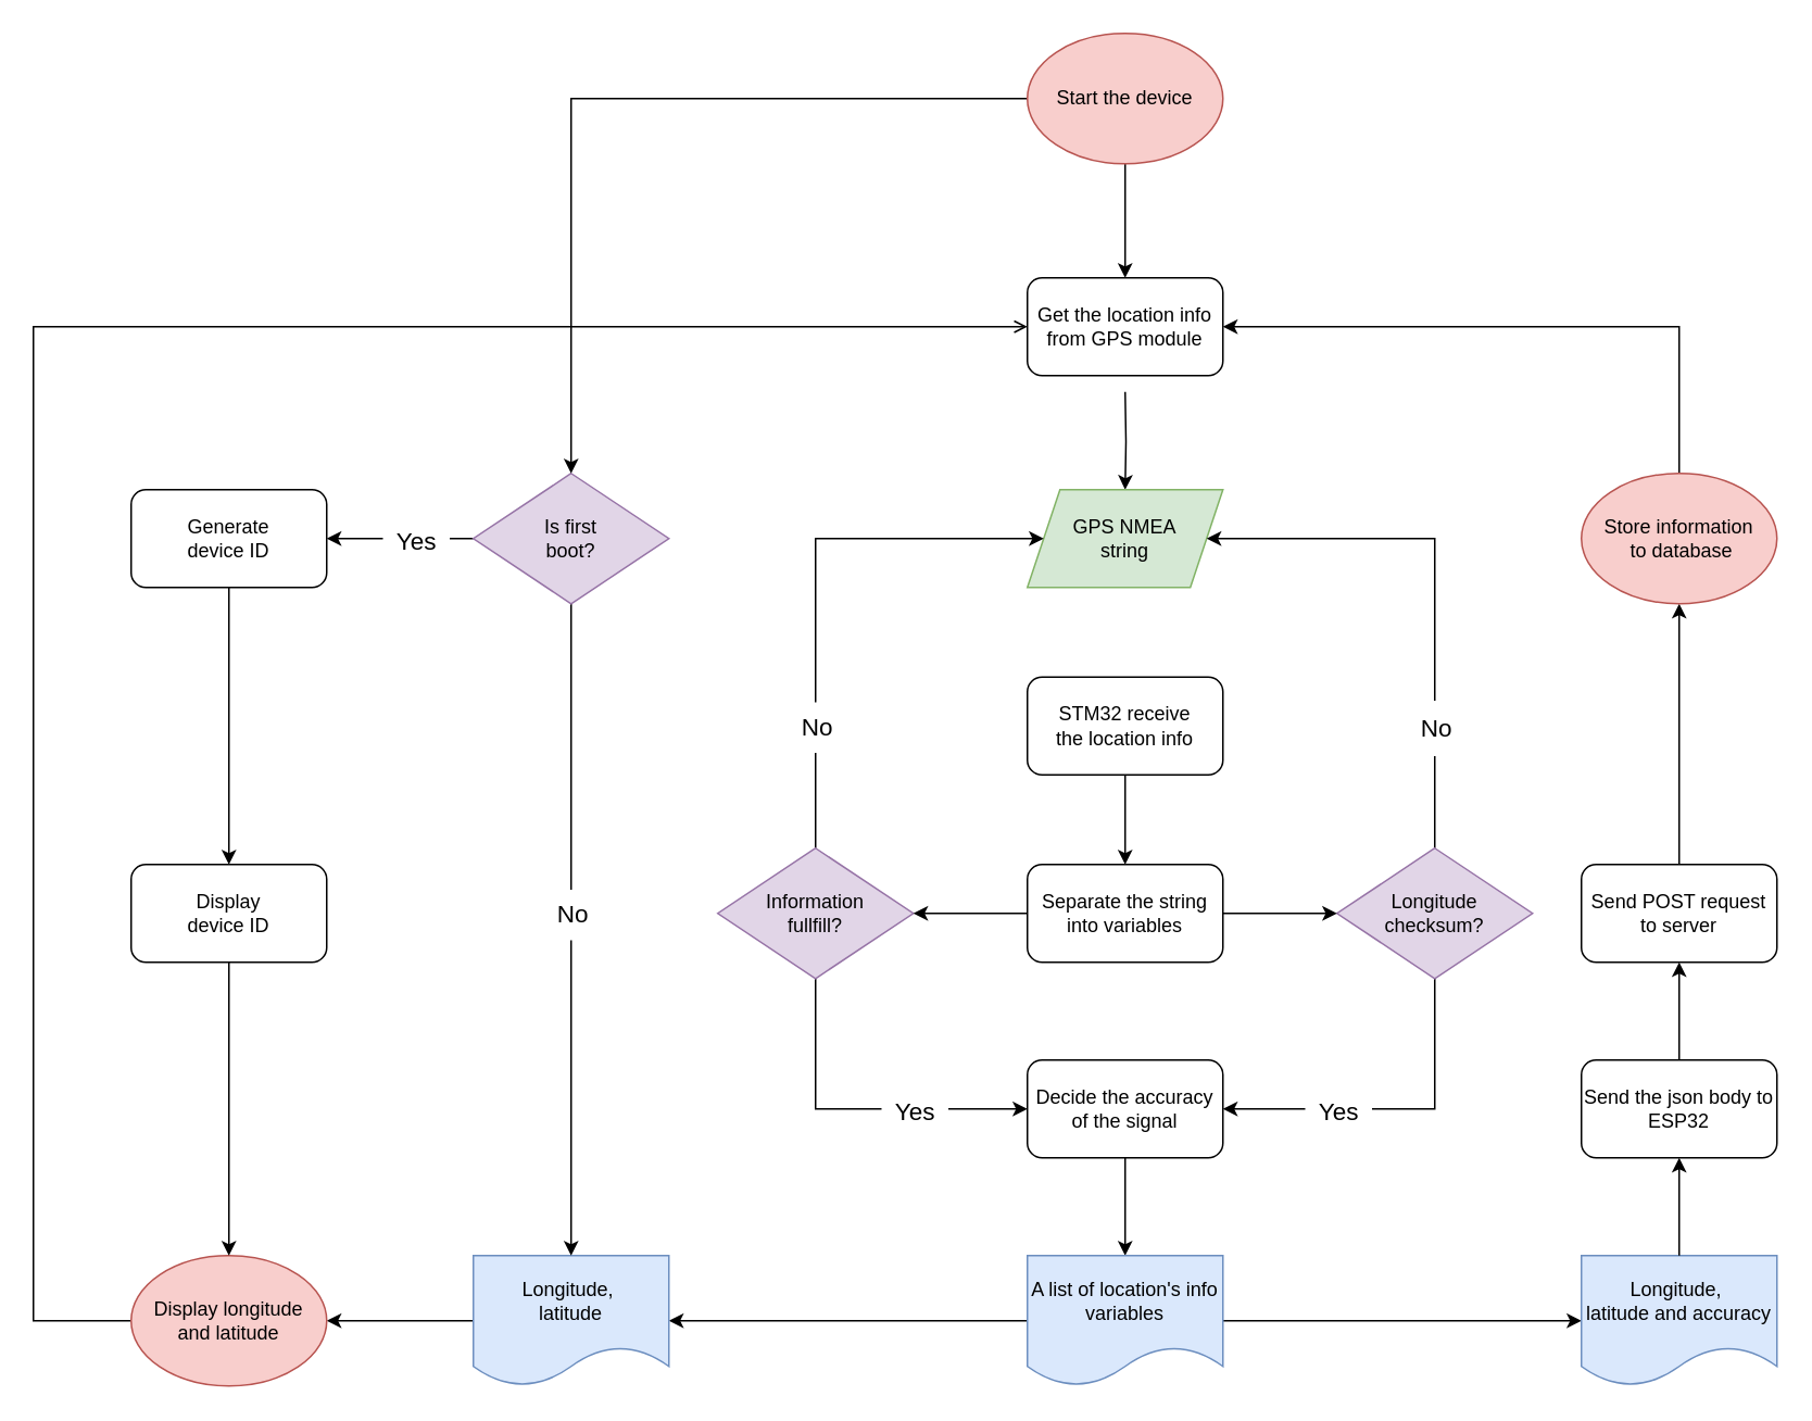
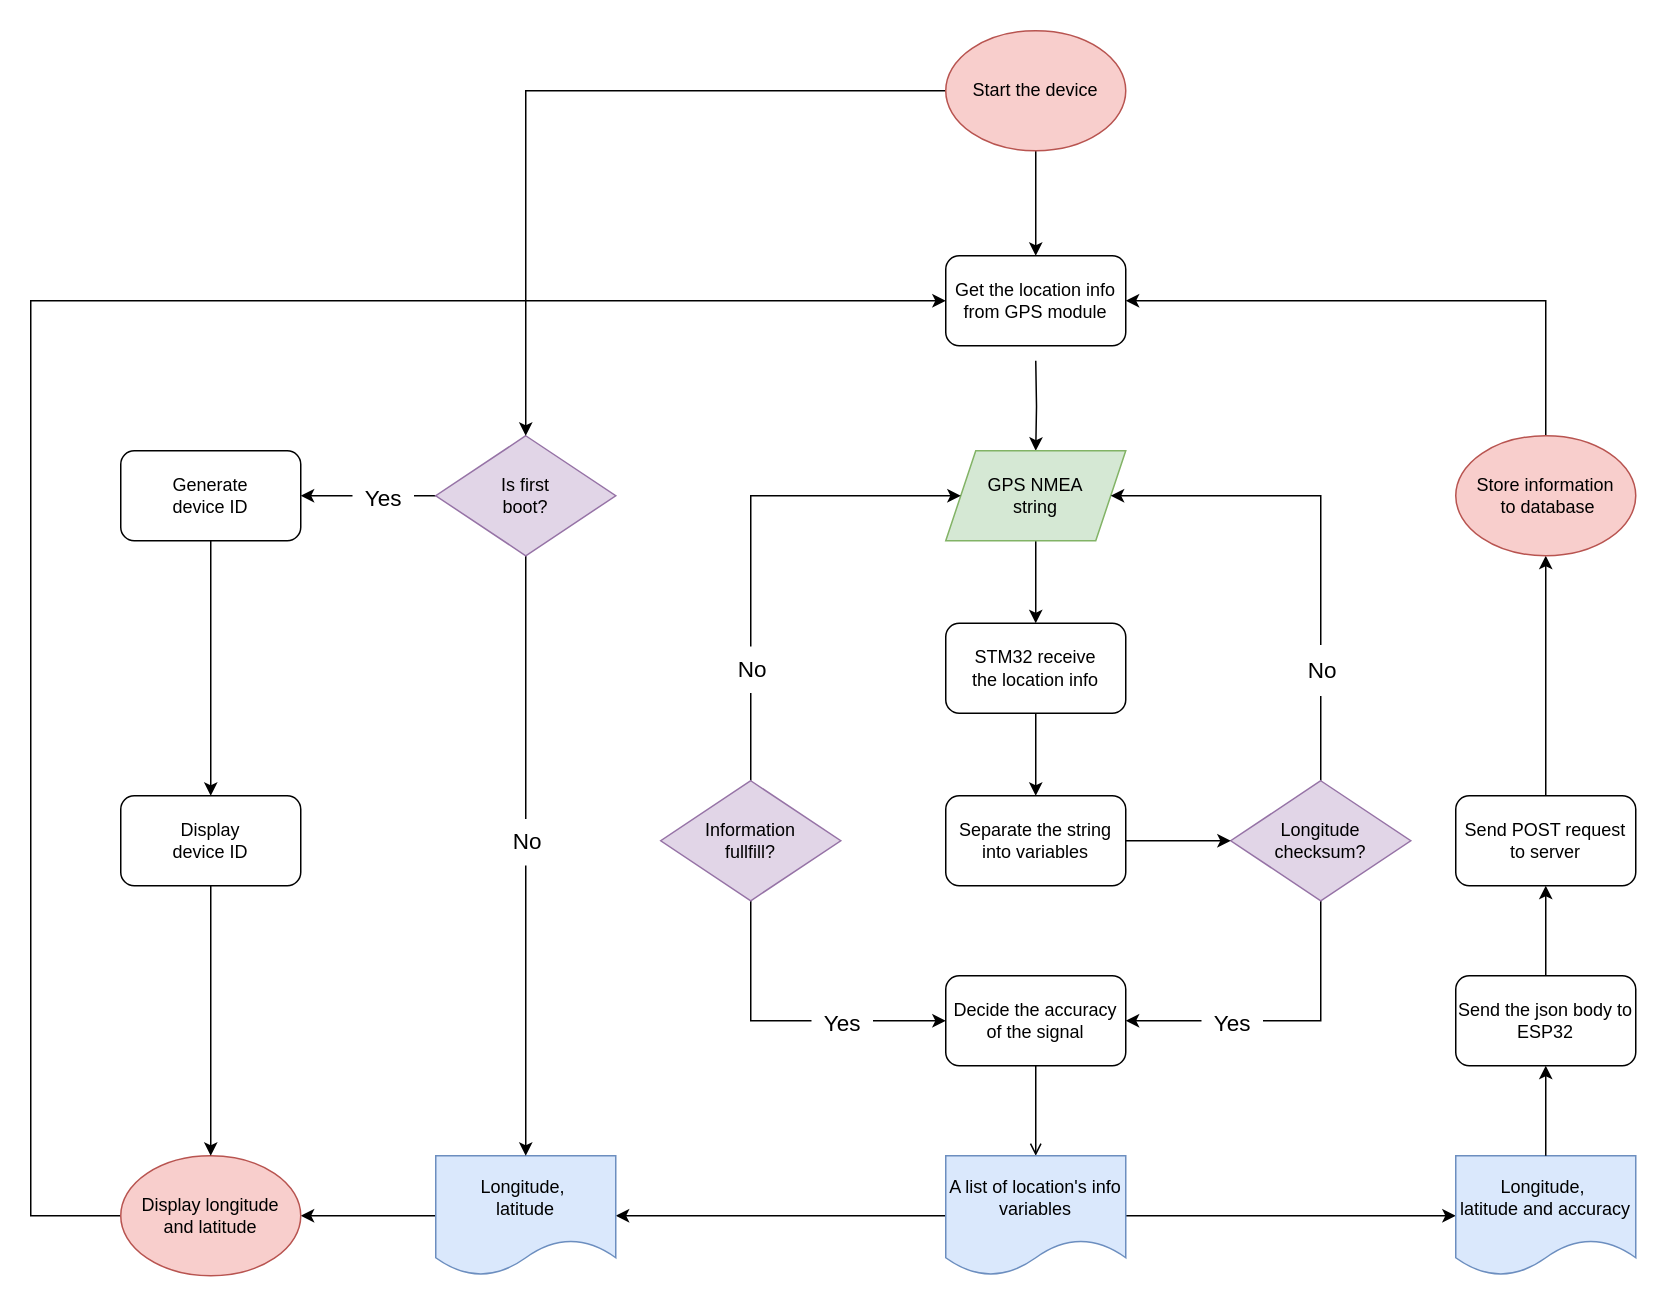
  <mxCell id="0" />
  <mxCell id="1" parent="0" />
  <mxCell id="2" value="" style="edgeStyle=orthogonalEdgeStyle;rounded=0;orthogonalLoop=1;jettySize=auto;html=1;" parent="1" target="6" edge="1"><mxGeometry relative="1" as="geometry"><mxPoint x="690" y="240" as="sourcePoint" /></mxGeometry></mxCell>
  <mxCell id="3" style="edgeStyle=orthogonalEdgeStyle;rounded=0;orthogonalLoop=1;jettySize=auto;html=1;entryX=1;entryY=0.5;entryDx=0;entryDy=0;" parent="1" source="33" target="30" edge="1"><mxGeometry relative="1" as="geometry"><Array as="points"><mxPoint x="210" y="330" /><mxPoint x="210" y="330" /></Array></mxGeometry></mxCell>
  <mxCell id="4" value="&lt;p style=&quot;line-height: 80%;&quot;&gt;&lt;/p&gt;&lt;font style=&quot;font-size: 15px;&quot;&gt;&amp;nbsp; Yes&amp;nbsp;&amp;nbsp; &lt;br&gt;&lt;/font&gt;&lt;p&gt;&lt;/p&gt;" style="edgeLabel;html=1;align=center;verticalAlign=middle;resizable=0;points=[];" parent="3" vertex="1" connectable="0"><mxGeometry x="-0.25" y="2" relative="1" as="geometry"><mxPoint x="-2" y="-2" as="offset" /></mxGeometry></mxCell>
+ <mxCell id="5" value="" style="edgeStyle=orthogonalEdgeStyle;rounded=0;orthogonalLoop=1;jettySize=auto;html=1;" parent="1" source="6" target="18" edge="1"><mxGeometry relative="1" as="geometry" /></mxCell>
  <mxCell id="6" value="&lt;div&gt;GPS NMEA&lt;/div&gt;&lt;div&gt;string&lt;br&gt;&lt;/div&gt;" style="shape=parallelogram;perimeter=parallelogramPerimeter;whiteSpace=wrap;html=1;fixedSize=1;fillColor=#d5e8d4;strokeColor=#82b366;" parent="1" vertex="1"><mxGeometry x="630" y="300" width="120" height="60" as="geometry" /></mxCell>
  <mxCell id="7" style="edgeStyle=orthogonalEdgeStyle;rounded=0;orthogonalLoop=1;jettySize=auto;html=1;entryX=1;entryY=0.5;entryDx=0;entryDy=0;" parent="1" source="11" target="6" edge="1"><mxGeometry relative="1" as="geometry"><Array as="points"><mxPoint x="880" y="330" /></Array></mxGeometry></mxCell>
  <mxCell id="8" value="&lt;p style=&quot;line-height: 80%;&quot;&gt;&lt;/p&gt;&lt;div style=&quot;font-size: 15px; line-height: 80%;&quot;&gt;No&lt;/div&gt;&lt;p&gt;&lt;/p&gt;" style="edgeLabel;html=1;align=center;verticalAlign=middle;resizable=0;points=[];" parent="7" vertex="1" connectable="0"><mxGeometry x="-0.688" y="-2" relative="1" as="geometry"><mxPoint x="-2" y="-24" as="offset" /></mxGeometry></mxCell>
  <mxCell id="9" style="edgeStyle=orthogonalEdgeStyle;rounded=0;orthogonalLoop=1;jettySize=auto;html=1;entryX=1;entryY=0.5;entryDx=0;entryDy=0;" parent="1" source="11" target="23" edge="1"><mxGeometry relative="1" as="geometry"><Array as="points"><mxPoint x="880" y="680" /></Array></mxGeometry></mxCell>
  <mxCell id="10" value="&lt;font style=&quot;font-size: 15px;&quot;&gt;&amp;nbsp; Yes&amp;nbsp;&amp;nbsp; &lt;br&gt;&lt;/font&gt;" style="edgeLabel;html=1;align=center;verticalAlign=middle;resizable=0;points=[];" parent="9" vertex="1" connectable="0"><mxGeometry x="0.424" relative="1" as="geometry"><mxPoint x="10" as="offset" /></mxGeometry></mxCell>
  <mxCell id="11" value="&lt;div&gt;Longitude&lt;/div&gt;&lt;div&gt;checksum?&lt;br&gt;&lt;/div&gt;" style="rhombus;whiteSpace=wrap;html=1;fillColor=#e1d5e7;strokeColor=#9673a6;" parent="1" vertex="1"><mxGeometry x="820" y="520" width="120" height="80" as="geometry" /></mxCell>
  <mxCell id="12" style="edgeStyle=orthogonalEdgeStyle;rounded=0;orthogonalLoop=1;jettySize=auto;html=1;entryX=0;entryY=0.5;entryDx=0;entryDy=0;" parent="1" source="16" target="6" edge="1"><mxGeometry relative="1" as="geometry"><Array as="points"><mxPoint x="500" y="330" /></Array></mxGeometry></mxCell>
  <mxCell id="13" value="&lt;p style=&quot;line-height: 80%;&quot;&gt;&lt;font style=&quot;font-size: 15px;&quot;&gt;No&lt;/font&gt;&lt;/p&gt;" style="edgeLabel;html=1;align=center;verticalAlign=middle;resizable=0;points=[];" parent="12" vertex="1" connectable="0"><mxGeometry x="-0.634" relative="1" as="geometry"><mxPoint y="-15" as="offset" /></mxGeometry></mxCell>
  <mxCell id="14" style="edgeStyle=orthogonalEdgeStyle;rounded=0;orthogonalLoop=1;jettySize=auto;html=1;entryX=0;entryY=0.5;entryDx=0;entryDy=0;" parent="1" source="16" target="23" edge="1"><mxGeometry relative="1" as="geometry"><Array as="points"><mxPoint x="500" y="680" /></Array></mxGeometry></mxCell>
  <mxCell id="15" value="&lt;font style=&quot;font-size: 15px;&quot;&gt;&amp;nbsp; Yes&amp;nbsp;&amp;nbsp; &lt;br&gt;&lt;/font&gt;" style="edgeLabel;html=1;align=center;verticalAlign=middle;resizable=0;points=[];" parent="14" vertex="1" connectable="0"><mxGeometry x="0.229" y="-1" relative="1" as="geometry"><mxPoint x="11" y="-1" as="offset" /></mxGeometry></mxCell>
  <mxCell id="16" value="&lt;div&gt;Information&lt;/div&gt;&lt;div&gt;fullfill?&lt;br&gt;&lt;/div&gt;" style="rhombus;whiteSpace=wrap;html=1;fillColor=#e1d5e7;strokeColor=#9673a6;" parent="1" vertex="1"><mxGeometry x="440" y="520" width="120" height="80" as="geometry" /></mxCell>
  <mxCell id="17" value="" style="edgeStyle=orthogonalEdgeStyle;rounded=0;orthogonalLoop=1;jettySize=auto;html=1;" parent="1" source="18" target="21" edge="1"><mxGeometry relative="1" as="geometry" /></mxCell>
  <mxCell id="18" value="&lt;div&gt;STM32 receive&lt;/div&gt;&lt;div&gt;the location info&lt;br&gt;&lt;/div&gt;" style="rounded=1;whiteSpace=wrap;html=1;" parent="1" vertex="1"><mxGeometry x="630" y="415" width="120" height="60" as="geometry" /></mxCell>
- <mxCell id="19" value="" style="edgeStyle=orthogonalEdgeStyle;rounded=0;orthogonalLoop=1;jettySize=auto;html=1;" parent="1" source="21" target="16" edge="1"><mxGeometry relative="1" as="geometry" /></mxCell>
  <mxCell id="20" value="" style="edgeStyle=orthogonalEdgeStyle;rounded=0;orthogonalLoop=1;jettySize=auto;html=1;" parent="1" source="21" target="11" edge="1"><mxGeometry relative="1" as="geometry" /></mxCell>
  <mxCell id="21" value="Separate the string into variables" style="rounded=1;whiteSpace=wrap;html=1;" parent="1" vertex="1"><mxGeometry x="630" y="530" width="120" height="60" as="geometry" /></mxCell>
- <mxCell id="22" value="" style="edgeStyle=orthogonalEdgeStyle;rounded=0;orthogonalLoop=1;jettySize=auto;html=1;" parent="1" source="23" target="26" edge="1"><mxGeometry relative="1" as="geometry" /></mxCell>
+ <mxCell id="22" value="" style="edgeStyle=orthogonalEdgeStyle;rounded=0;orthogonalLoop=1;jettySize=auto;html=1;endArrow=open;" parent="1" source="23" target="26" edge="1"><mxGeometry relative="1" as="geometry" /></mxCell>
  <mxCell id="23" value="Decide the accuracy of the signal" style="rounded=1;whiteSpace=wrap;html=1;" parent="1" vertex="1"><mxGeometry x="630" y="650" width="120" height="60" as="geometry" /></mxCell>
  <mxCell id="24" style="edgeStyle=orthogonalEdgeStyle;rounded=0;orthogonalLoop=1;jettySize=auto;html=1;entryX=1;entryY=0.5;entryDx=0;entryDy=0;" parent="1" source="26" target="28" edge="1"><mxGeometry relative="1" as="geometry" /></mxCell>
  <mxCell id="25" style="edgeStyle=orthogonalEdgeStyle;rounded=0;orthogonalLoop=1;jettySize=auto;html=1;entryX=0;entryY=0.5;entryDx=0;entryDy=0;" parent="1" source="26" target="39" edge="1"><mxGeometry relative="1" as="geometry" /></mxCell>
  <mxCell id="26" value="A list of location's info variables" style="shape=document;whiteSpace=wrap;html=1;boundedLbl=1;fillColor=#dae8fc;strokeColor=#6c8ebf;" parent="1" vertex="1"><mxGeometry x="630" y="770" width="120" height="80" as="geometry" /></mxCell>
  <mxCell id="27" style="edgeStyle=orthogonalEdgeStyle;rounded=0;orthogonalLoop=1;jettySize=auto;html=1;entryX=1;entryY=0.5;entryDx=0;entryDy=0;" parent="1" source="28" target="35" edge="1"><mxGeometry relative="1" as="geometry" /></mxCell>
  <mxCell id="28" value="&lt;div&gt;Longitude,&amp;nbsp;&lt;/div&gt;&lt;div&gt;latitude&lt;/div&gt;" style="shape=document;whiteSpace=wrap;html=1;boundedLbl=1;fillColor=#dae8fc;strokeColor=#6c8ebf;" parent="1" vertex="1"><mxGeometry x="290" y="770" width="120" height="80" as="geometry" /></mxCell>
  <mxCell id="29" style="edgeStyle=orthogonalEdgeStyle;rounded=0;orthogonalLoop=1;jettySize=auto;html=1;entryX=0.5;entryY=0;entryDx=0;entryDy=0;" parent="1" source="30" target="37" edge="1"><mxGeometry relative="1" as="geometry" /></mxCell>
  <mxCell id="30" value="&lt;div&gt;Generate&lt;/div&gt;&lt;div&gt;device ID&lt;br&gt;&lt;/div&gt;" style="rounded=1;whiteSpace=wrap;html=1;" parent="1" vertex="1"><mxGeometry x="80" y="300" width="120" height="60" as="geometry" /></mxCell>
  <mxCell id="31" style="edgeStyle=orthogonalEdgeStyle;rounded=0;orthogonalLoop=1;jettySize=auto;html=1;entryX=0.5;entryY=0;entryDx=0;entryDy=0;" parent="1" source="33" target="28" edge="1"><mxGeometry relative="1" as="geometry" /></mxCell>
  <mxCell id="32" value="&lt;p style=&quot;line-height: 80%;&quot;&gt;&lt;font style=&quot;font-size: 15px;&quot;&gt;No&lt;/font&gt;&lt;/p&gt;" style="edgeLabel;html=1;align=center;verticalAlign=middle;resizable=0;points=[];" parent="31" vertex="1" connectable="0"><mxGeometry x="-0.06" y="1" relative="1" as="geometry"><mxPoint x="-1" y="2" as="offset" /></mxGeometry></mxCell>
  <mxCell id="33" value="&lt;div&gt;Is first&lt;/div&gt;&lt;div&gt;boot?&lt;br&gt;&lt;/div&gt;" style="rhombus;whiteSpace=wrap;html=1;fillColor=#e1d5e7;strokeColor=#9673a6;" parent="1" vertex="1"><mxGeometry x="290" y="290" width="120" height="80" as="geometry" /></mxCell>
- <mxCell id="34" style="edgeStyle=orthogonalEdgeStyle;rounded=0;orthogonalLoop=1;jettySize=auto;html=1;entryX=0;entryY=0.5;entryDx=0;entryDy=0;endArrow=open;" parent="1" source="35" target="47" edge="1"><mxGeometry relative="1" as="geometry"><Array as="points"><mxPoint x="20" y="810" /><mxPoint x="20" y="200" /></Array></mxGeometry></mxCell>
+ <mxCell id="34" style="edgeStyle=orthogonalEdgeStyle;rounded=0;orthogonalLoop=1;jettySize=auto;html=1;entryX=0;entryY=0.5;entryDx=0;entryDy=0;" parent="1" source="35" target="47" edge="1"><mxGeometry relative="1" as="geometry"><Array as="points"><mxPoint x="20" y="810" /><mxPoint x="20" y="200" /></Array></mxGeometry></mxCell>
  <mxCell id="35" value="&lt;div&gt;Display longitude&lt;/div&gt;&lt;div&gt;and latitude&lt;br&gt;&lt;/div&gt;" style="ellipse;whiteSpace=wrap;html=1;fillColor=#f8cecc;strokeColor=#b85450;" parent="1" vertex="1"><mxGeometry x="80" y="770" width="120" height="80" as="geometry" /></mxCell>
  <mxCell id="36" style="edgeStyle=orthogonalEdgeStyle;rounded=0;orthogonalLoop=1;jettySize=auto;html=1;entryX=0.5;entryY=0;entryDx=0;entryDy=0;" parent="1" source="37" target="35" edge="1"><mxGeometry relative="1" as="geometry" /></mxCell>
  <mxCell id="37" value="&lt;div&gt;Display&lt;/div&gt;&lt;div&gt;device ID&lt;br&gt;&lt;/div&gt;" style="rounded=1;whiteSpace=wrap;html=1;" parent="1" vertex="1"><mxGeometry x="80" y="530" width="120" height="60" as="geometry" /></mxCell>
  <mxCell id="38" style="edgeStyle=orthogonalEdgeStyle;rounded=0;orthogonalLoop=1;jettySize=auto;html=1;entryX=0.5;entryY=1;entryDx=0;entryDy=0;" parent="1" source="49" target="41" edge="1"><mxGeometry relative="1" as="geometry" /></mxCell>
  <mxCell id="39" value="&lt;div&gt;Longitude,&amp;nbsp;&lt;/div&gt;&lt;div&gt;latitude and accuracy&lt;br&gt;&lt;/div&gt;" style="shape=document;whiteSpace=wrap;html=1;boundedLbl=1;fillColor=#dae8fc;strokeColor=#6c8ebf;" parent="1" vertex="1"><mxGeometry x="970" y="770" width="120" height="80" as="geometry" /></mxCell>
  <mxCell id="40" style="edgeStyle=orthogonalEdgeStyle;rounded=0;orthogonalLoop=1;jettySize=auto;html=1;entryX=0.5;entryY=1;entryDx=0;entryDy=0;" parent="1" source="41" target="43" edge="1"><mxGeometry relative="1" as="geometry" /></mxCell>
  <mxCell id="41" value="Send POST request to server" style="rounded=1;whiteSpace=wrap;html=1;" parent="1" vertex="1"><mxGeometry x="970" y="530" width="120" height="60" as="geometry" /></mxCell>
  <mxCell id="42" style="edgeStyle=orthogonalEdgeStyle;rounded=0;orthogonalLoop=1;jettySize=auto;html=1;entryX=1;entryY=0.5;entryDx=0;entryDy=0;" parent="1" source="43" target="47" edge="1"><mxGeometry relative="1" as="geometry"><Array as="points"><mxPoint x="1030" y="200" /></Array></mxGeometry></mxCell>
  <mxCell id="43" value="&lt;div&gt;Store information&lt;/div&gt;&lt;div&gt;&amp;nbsp;to database&lt;/div&gt;" style="ellipse;whiteSpace=wrap;html=1;fillColor=#f8cecc;strokeColor=#b85450;" parent="1" vertex="1"><mxGeometry x="970" y="290" width="120" height="80" as="geometry" /></mxCell>
  <mxCell id="44" value="" style="edgeStyle=orthogonalEdgeStyle;rounded=0;orthogonalLoop=1;jettySize=auto;html=1;" parent="1" source="46" target="47" edge="1"><mxGeometry relative="1" as="geometry" /></mxCell>
  <mxCell id="45" style="edgeStyle=orthogonalEdgeStyle;rounded=0;orthogonalLoop=1;jettySize=auto;html=1;entryX=0.5;entryY=0;entryDx=0;entryDy=0;" parent="1" source="46" target="33" edge="1"><mxGeometry relative="1" as="geometry" /></mxCell>
  <mxCell id="46" value="Start the device" style="ellipse;whiteSpace=wrap;html=1;fillColor=#f8cecc;strokeColor=#b85450;" parent="1" vertex="1"><mxGeometry x="630" y="20" width="120" height="80" as="geometry" /></mxCell>
  <mxCell id="47" value="Get the location info from GPS module" style="rounded=1;whiteSpace=wrap;html=1;" parent="1" vertex="1"><mxGeometry x="630" y="170" width="120" height="60" as="geometry" /></mxCell>
  <mxCell id="48" value="" style="edgeStyle=orthogonalEdgeStyle;rounded=0;orthogonalLoop=1;jettySize=auto;html=1;entryX=0.5;entryY=1;entryDx=0;entryDy=0;" edge="1" parent="1" source="39" target="49"><mxGeometry relative="1" as="geometry"><mxPoint x="1030" y="770" as="sourcePoint" /><mxPoint x="1030" y="490" as="targetPoint" /></mxGeometry></mxCell>
  <mxCell id="49" value="Send the json body to ESP32" style="rounded=1;whiteSpace=wrap;html=1;" vertex="1" parent="1"><mxGeometry x="970" y="650" width="120" height="60" as="geometry" /></mxCell>
